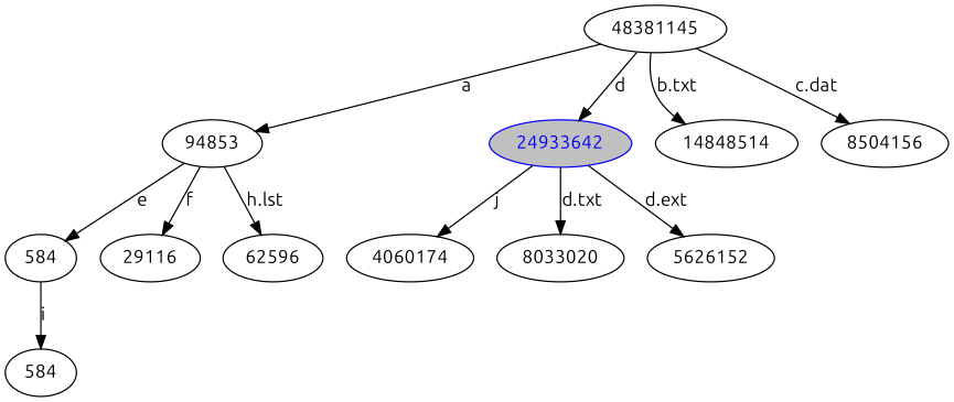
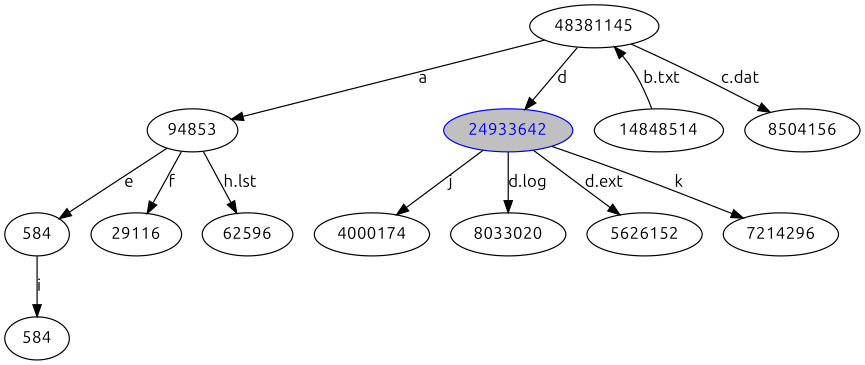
  digraph {
    fontname=Ubuntu
    node [fontname=Ubuntu]
    edge [fontname=Ubuntu]
    n1 [label=48381145]
    n2 [label=94853]
    n3 [color=blue fillcolor=silver fontcolor=blue label=24933642 style=filled]
    n4 [label=14848514]
    n5 [label=8504156]
    n6 [label=584]
    n7 [label=29116]
    n8 [label=62596]
-   n9 [label=4060174]
+   n9 [label=4000174]
    n10 [label=8033020]
    n11 [label=5626152]
+   n12 [label=7214296]
    n13 [label=584]
    n1 -> n2 [label=a]
    n1 -> n3 [label=d]
-   n1 -> n4 [label="b.txt"]
+   n4 -> n1 [label="b.txt"]
    n1 -> n5 [label="c.dat"]
    n2 -> n6 [label=e]
    n2 -> n7 [label=f]
    n2 -> n8 [label="h.lst"]
    n3 -> n9 [label=j]
-   n3 -> n10 [label="d.txt"]
+   n3 -> n10 [label="d.log"]
    n3 -> n11 [label="d.ext"]
+   n3 -> n12 [label=k]
    n6 -> n13 [label=i]
  }
